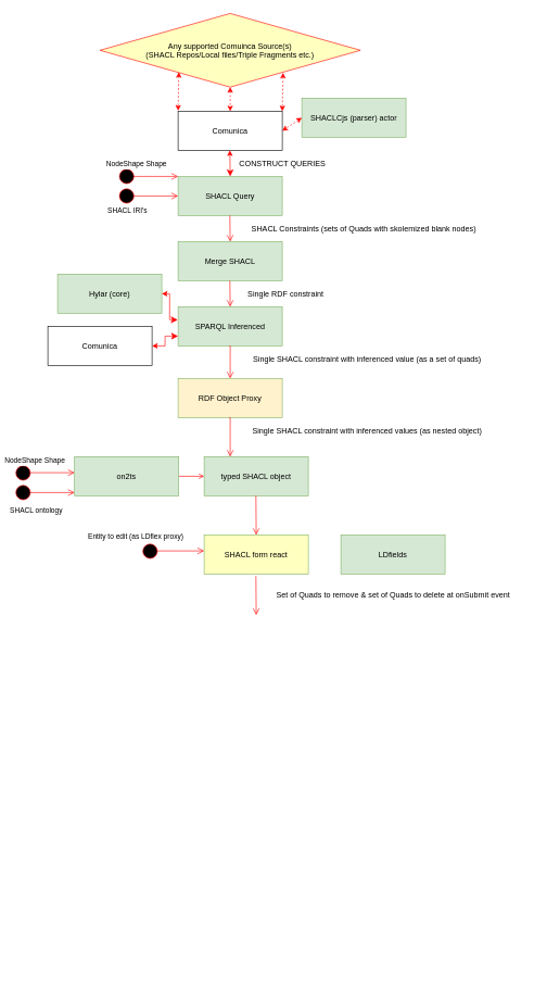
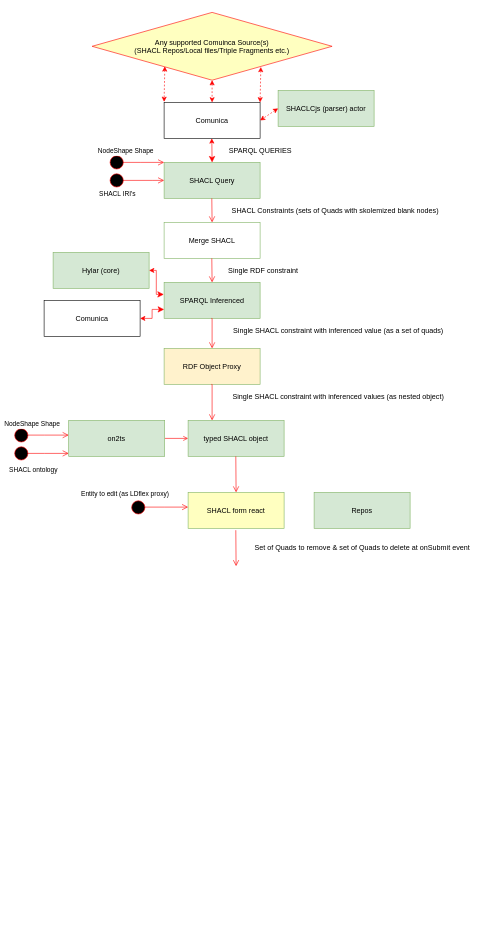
  <mxCell id="0" />
  <mxCell id="1" parent="0" />
  <mxCell id="2" value="" style="endArrow=open;strokeColor=#FF0000;endFill=1;rounded=0;exitX=1;exitY=0.5;exitDx=0;exitDy=0;" parent="1" source="29" edge="1"><mxGeometry relative="1" as="geometry"><mxPoint x="338.5" y="824.582" as="sourcePoint" /><mxPoint x="313" y="730" as="targetPoint" /></mxGeometry></mxCell>
  <mxCell id="3" value="SHACL Query" style="fillColor=#d5e8d4;strokeColor=#82b366;" vertex="1" parent="1"><mxGeometry x="273" y="270" width="160" height="60" as="geometry" /></mxCell>
  <mxCell id="4" value="" style="edgeStyle=elbowEdgeStyle;elbow=horizontal;verticalAlign=bottom;endArrow=open;endSize=8;strokeColor=#FF0000;endFill=1;rounded=0;entryX=0;entryY=0.5;entryDx=0;entryDy=0;" edge="1" parent="1" target="3"><mxGeometry x="140.5" y="-378" as="geometry"><mxPoint x="233.5" y="320" as="targetPoint" /><mxPoint x="193" y="300" as="sourcePoint" /><Array as="points"><mxPoint x="253" y="300" /><mxPoint x="243" y="310" /></Array></mxGeometry></mxCell>
  <mxCell id="5" value="" style="ellipse;shape=startState;fillColor=#000000;strokeColor=#ff0000;" vertex="1" parent="1"><mxGeometry x="179" y="285" width="30" height="30" as="geometry" /></mxCell>
  <mxCell id="6" value="Any supported Comuinca Source(s) &#10;(SHACL Repos/Local files/Triple Fragments etc.)" style="rhombus;fillColor=#ffffc0;strokeColor=#ff0000;" vertex="1" parent="1"><mxGeometry x="153" y="20" width="400" height="113" as="geometry" /></mxCell>
  <mxCell id="7" value="" style="edgeStyle=elbowEdgeStyle;elbow=horizontal;verticalAlign=bottom;endArrow=open;endSize=8;strokeColor=#FF0000;endFill=1;rounded=0;entryX=0;entryY=0.5;entryDx=0;entryDy=0;" edge="1" parent="1"><mxGeometry x="140.5" y="-408" as="geometry"><mxPoint x="273" y="270" as="targetPoint" /><mxPoint x="193" y="270" as="sourcePoint" /></mxGeometry></mxCell>
  <mxCell id="8" value="" style="ellipse;shape=startState;fillColor=#000000;strokeColor=#ff0000;" vertex="1" parent="1"><mxGeometry x="179" y="255" width="30" height="30" as="geometry" /></mxCell>
  <mxCell id="9" value="NodeShape Shape" style="edgeStyle=elbowEdgeStyle;elbow=horizontal;align=left;verticalAlign=top;endArrow=open;endSize=8;endFill=1;rounded=0;strokeColor=none;" edge="1" parent="1"><mxGeometry x="-1" y="-737" relative="1" as="geometry"><mxPoint x="513" y="946" as="targetPoint" /><mxPoint x="513" y="885.75" as="sourcePoint" /><mxPoint x="385" y="-648" as="offset" /></mxGeometry></mxCell>
  <mxCell id="10" value="" style="edgeStyle=elbowEdgeStyle;elbow=horizontal;verticalAlign=bottom;endArrow=classic;endSize=8;strokeColor=#FF0000;endFill=1;rounded=0;startArrow=classic;startFill=1;" edge="1" parent="1"><mxGeometry x="-40" y="-448" as="geometry"><mxPoint x="353" y="270" as="targetPoint" /><mxPoint x="352.5" y="230" as="sourcePoint" /><Array as="points"><mxPoint x="353" y="90" /></Array></mxGeometry></mxCell>
  <mxCell id="11" value="Comunica" style="" vertex="1" parent="1"><mxGeometry x="273" y="170" width="160" height="60" as="geometry" /></mxCell>
  <mxCell id="12" value="" style="endArrow=classic;strokeColor=#FF0000;endFill=1;rounded=0;dashed=1;entryX=0.5;entryY=0;entryDx=0;entryDy=0;startArrow=classic;startFill=1;" edge="1" parent="1" source="6" target="11"><mxGeometry relative="1" as="geometry"><mxPoint x="433.001" y="115" as="sourcePoint" /><mxPoint x="488.759" y="230" as="targetPoint" /></mxGeometry></mxCell>
  <mxCell id="13" value="" style="endArrow=classic;strokeColor=#FF0000;endFill=1;rounded=0;dashed=1;entryX=1;entryY=0;entryDx=0;entryDy=0;startArrow=classic;startFill=1;exitX=0.703;exitY=0.805;exitDx=0;exitDy=0;exitPerimeter=0;" edge="1" parent="1" source="6" target="11"><mxGeometry relative="1" as="geometry"><mxPoint x="433" y="120" as="sourcePoint" /><mxPoint x="363" y="180" as="targetPoint" /></mxGeometry></mxCell>
  <mxCell id="14" value="" style="endArrow=classic;strokeColor=#FF0000;endFill=1;rounded=0;dashed=1;entryX=1;entryY=0;entryDx=0;entryDy=0;startArrow=classic;startFill=1;exitX=0.703;exitY=0.805;exitDx=0;exitDy=0;exitPerimeter=0;" edge="1" parent="1"><mxGeometry relative="1" as="geometry"><mxPoint x="274.2" y="110.005" as="sourcePoint" /><mxPoint x="273" y="169.04" as="targetPoint" /></mxGeometry></mxCell>
  <mxCell id="15" value="" style="edgeStyle=elbowEdgeStyle;elbow=horizontal;verticalAlign=bottom;endArrow=open;endSize=8;strokeColor=#FF0000;endFill=1;rounded=0" edge="1" parent="1"><mxGeometry x="260" y="-328" as="geometry"><mxPoint x="353" y="370" as="targetPoint" /><mxPoint x="352.5" y="330" as="sourcePoint" /></mxGeometry></mxCell>
- <mxCell id="16" value="Merge SHACL" style="fillColor=#d5e8d4;strokeColor=#82b366;" vertex="1" parent="1"><mxGeometry x="273" y="370" width="160" height="60" as="geometry" /></mxCell>
+ <mxCell id="16" value="Merge SHACL" style="fillColor=#ffffff;strokeColor=#82b366;" vertex="1" parent="1"><mxGeometry x="273" y="370" width="160" height="60" as="geometry" /></mxCell>
  <mxCell id="17" value="" style="edgeStyle=elbowEdgeStyle;elbow=horizontal;verticalAlign=bottom;endArrow=open;endSize=8;strokeColor=#FF0000;endFill=1;rounded=0" edge="1" parent="1"><mxGeometry x="260" y="-228" as="geometry"><mxPoint x="353" y="470" as="targetPoint" /><mxPoint x="352.5" y="430" as="sourcePoint" /></mxGeometry></mxCell>
  <mxCell id="18" value="SPARQL Inferenced" style="fillColor=#d5e8d4;strokeColor=#82b366;" vertex="1" parent="1"><mxGeometry x="273" y="470" width="160" height="60" as="geometry" /></mxCell>
  <mxCell id="19" value="Hylar (core)" style="fillColor=#d5e8d4;strokeColor=#82b366;" vertex="1" parent="1"><mxGeometry x="88" y="420" width="160" height="60" as="geometry" /></mxCell>
  <mxCell id="20" value="Comunica" style="" vertex="1" parent="1"><mxGeometry x="73" width="160" height="60" as="geometry" y="500" /></mxCell>
  <mxCell id="21" value="SHACLCjs (parser) actor" style="fillColor=#d5e8d4;strokeColor=#82b366;" vertex="1" parent="1"><mxGeometry x="463" y="150" width="160" height="60" as="geometry" /></mxCell>
  <mxCell id="22" value="" style="endArrow=classic;strokeColor=#FF0000;endFill=1;rounded=0;dashed=1;entryX=1;entryY=0.5;entryDx=0;entryDy=0;startArrow=classic;startFill=1;exitX=0;exitY=0.5;exitDx=0;exitDy=0;" edge="1" parent="1" source="21" target="11"><mxGeometry relative="1" as="geometry"><mxPoint x="444.2" y="120.965" as="sourcePoint" /><mxPoint x="443" y="180" as="targetPoint" /></mxGeometry></mxCell>
  <mxCell id="23" value="" style="edgeStyle=elbowEdgeStyle;elbow=horizontal;verticalAlign=bottom;endArrow=classic;endSize=8;strokeColor=#FF0000;endFill=1;rounded=0;startArrow=classic;startFill=1;" edge="1" parent="1" source="19"><mxGeometry x="-120.5" y="-228" as="geometry"><mxPoint x="272.5" y="490" as="targetPoint" /><mxPoint x="272" y="450" as="sourcePoint" /><Array as="points" /></mxGeometry></mxCell>
  <mxCell id="24" value="" style="edgeStyle=elbowEdgeStyle;elbow=horizontal;verticalAlign=bottom;endArrow=classic;endSize=8;strokeColor=#FF0000;endFill=1;rounded=0;startArrow=classic;startFill=1;exitX=1;exitY=0.5;exitDx=0;exitDy=0;entryX=0;entryY=0.75;entryDx=0;entryDy=0;" edge="1" parent="1" source="20" target="18"><mxGeometry x="-110.5" y="-218" as="geometry"><mxPoint x="282.5" as="targetPoint" y="500" /><mxPoint x="243" y="480" as="sourcePoint" /><Array as="points" /></mxGeometry></mxCell>
  <mxCell id="25" value="SHACL IRI's" style="edgeStyle=elbowEdgeStyle;elbow=horizontal;align=left;verticalAlign=top;endArrow=open;endSize=8;endFill=1;rounded=0;strokeColor=none;" edge="1" parent="1"><mxGeometry x="-1" y="-718" relative="1" as="geometry"><mxPoint x="545" y="978" as="targetPoint" /><mxPoint x="545" y="917.75" as="sourcePoint" /><mxPoint x="336" y="-608" as="offset" /></mxGeometry></mxCell>
  <mxCell id="26" value="RDF Object Proxy" style="fillColor=#fff2cc;strokeColor=#82b366;" vertex="1" parent="1"><mxGeometry x="273" y="580" width="160" height="60" as="geometry" /></mxCell>
  <mxCell id="27" value="" style="edgeStyle=elbowEdgeStyle;elbow=horizontal;verticalAlign=bottom;endArrow=open;endSize=8;strokeColor=#FF0000;endFill=1;rounded=0;entryX=0.5;entryY=0;entryDx=0;entryDy=0;" edge="1" parent="1" target="26"><mxGeometry x="259.5" y="-128" as="geometry"><mxPoint x="353" y="560" as="targetPoint" /><mxPoint x="352" y="530" as="sourcePoint" /></mxGeometry></mxCell>
  <mxCell id="28" value="" style="edgeStyle=elbowEdgeStyle;elbow=horizontal;verticalAlign=bottom;endArrow=open;endSize=8;strokeColor=#FF0000;endFill=1;rounded=0;entryX=0.25;entryY=0;entryDx=0;entryDy=0;" edge="1" parent="1" target="36"><mxGeometry x="259.5" y="-18" as="geometry"><mxPoint x="353" y="690" as="targetPoint" /><mxPoint x="352" y="640" as="sourcePoint" /></mxGeometry></mxCell>
  <mxCell id="29" value="on2ts" style="fillColor=#d5e8d4;strokeColor=#82b366;" vertex="1" parent="1"><mxGeometry x="114" y="700" width="160" height="60" as="geometry" /></mxCell>
  <mxCell id="30" value="" style="edgeStyle=elbowEdgeStyle;elbow=horizontal;verticalAlign=bottom;endArrow=open;endSize=8;strokeColor=#FF0000;endFill=1;rounded=0;entryX=0;entryY=0.5;entryDx=0;entryDy=0;" edge="1" parent="1"><mxGeometry x="-18.5" y="46.5" as="geometry"><mxPoint x="114" y="724.5" as="targetPoint" /><mxPoint x="34" y="724.5" as="sourcePoint" /></mxGeometry></mxCell>
  <mxCell id="31" value="" style="ellipse;shape=startState;fillColor=#000000;strokeColor=#ff0000;" vertex="1" parent="1"><mxGeometry x="20" y="710" width="30" height="30" as="geometry" /></mxCell>
  <mxCell id="32" value="NodeShape Shape" style="edgeStyle=elbowEdgeStyle;elbow=horizontal;align=left;verticalAlign=top;endArrow=open;endSize=8;endFill=1;rounded=0;strokeColor=none;" edge="1" parent="1"><mxGeometry x="-1" y="-737" relative="1" as="geometry"><mxPoint x="357" y="1401" as="targetPoint" /><mxPoint x="357" y="1340.75" as="sourcePoint" /><mxPoint x="385" y="-648" as="offset" /></mxGeometry></mxCell>
  <mxCell id="33" value="" style="edgeStyle=elbowEdgeStyle;elbow=horizontal;verticalAlign=bottom;endArrow=open;endSize=8;strokeColor=#FF0000;endFill=1;rounded=0;entryX=0;entryY=0.5;entryDx=0;entryDy=0;" edge="1" parent="1"><mxGeometry x="-18.5" y="77" as="geometry"><mxPoint x="114" y="755" as="targetPoint" /><mxPoint x="34" y="755" as="sourcePoint" /></mxGeometry></mxCell>
  <mxCell id="34" value="" style="ellipse;shape=startState;fillColor=#000000;strokeColor=#ff0000;" vertex="1" parent="1"><mxGeometry x="20" y="740" width="30" height="30" as="geometry" /></mxCell>
  <mxCell id="35" value="SHACL ontology" style="edgeStyle=elbowEdgeStyle;elbow=horizontal;align=left;verticalAlign=top;endArrow=open;endSize=8;endFill=1;rounded=0;strokeColor=none;" edge="1" parent="1"><mxGeometry x="-1" y="-680" relative="1" as="geometry"><mxPoint x="367" y="1411" as="targetPoint" /><mxPoint x="367" y="1350.75" as="sourcePoint" /><mxPoint x="326" y="-581" as="offset" /></mxGeometry></mxCell>
  <mxCell id="36" value="typed SHACL object" style="fillColor=#d5e8d4;strokeColor=#82b366;" vertex="1" parent="1"><mxGeometry x="313" y="700" width="160" height="60" as="geometry" /></mxCell>
  <mxCell id="37" value="" style="edgeStyle=elbowEdgeStyle;elbow=horizontal;verticalAlign=bottom;endArrow=open;endSize=8;strokeColor=#FF0000;endFill=1;rounded=0;entryX=0.25;entryY=0;entryDx=0;entryDy=0;" edge="1" parent="1"><mxGeometry x="300" y="102" as="geometry"><mxPoint x="393.5" y="820" as="targetPoint" /><mxPoint x="392.5" y="760" as="sourcePoint" /></mxGeometry></mxCell>
  <mxCell id="38" value="SHACL form react" style="fillColor=#ffffc0;strokeColor=#82b366;" vertex="1" parent="1"><mxGeometry x="313" y="820" width="160" height="60" as="geometry" /></mxCell>
  <mxCell id="39" value="" style="edgeStyle=elbowEdgeStyle;elbow=horizontal;verticalAlign=bottom;endArrow=open;endSize=8;strokeColor=#FF0000;endFill=1;rounded=0;entryX=0;entryY=0.5;entryDx=0;entryDy=0;" edge="1" parent="1"><mxGeometry x="180.5" y="166.5" as="geometry"><mxPoint x="313" y="844.5" as="targetPoint" /><mxPoint x="233" y="844.5" as="sourcePoint" /></mxGeometry></mxCell>
  <mxCell id="40" value="" style="ellipse;shape=startState;fillColor=#000000;strokeColor=#ff0000;" vertex="1" parent="1"><mxGeometry x="215" y="830" width="30" height="30" as="geometry" /></mxCell>
  <mxCell id="41" value="Entity to edit (as LDflex proxy)" style="edgeStyle=elbowEdgeStyle;elbow=horizontal;align=left;verticalAlign=top;endArrow=open;endSize=8;endFill=1;rounded=0;strokeColor=none;" edge="1" parent="1"><mxGeometry x="-1" y="-774" relative="1" as="geometry"><mxPoint x="552" y="1521" as="targetPoint" /><mxPoint x="552" y="1460.75" as="sourcePoint" /><mxPoint x="355" y="-651" as="offset" /></mxGeometry></mxCell>
- <mxCell id="42" value="LDfields" style="fillColor=#d5e8d4;strokeColor=#82b366;" vertex="1" parent="1"><mxGeometry x="523" y="820" width="160" height="60" as="geometry" /></mxCell>
+ <mxCell id="42" value="Repos" style="fillColor=#d5e8d4;strokeColor=#82b366;" vertex="1" parent="1"><mxGeometry x="523" y="820" width="160" height="60" as="geometry" /></mxCell>
  <mxCell id="43" value="" style="edgeStyle=elbowEdgeStyle;elbow=horizontal;verticalAlign=bottom;endArrow=open;endSize=8;strokeColor=#FF0000;endFill=1;rounded=0;entryX=0.25;entryY=0;entryDx=0;entryDy=0;" edge="1" parent="1"><mxGeometry x="300" y="225" as="geometry"><mxPoint x="393.5" y="943" as="targetPoint" /><mxPoint x="392.5" y="883" as="sourcePoint" /></mxGeometry></mxCell>
  <mxCell id="44" value="Set of Quads to remove &amp;amp; set of Quads to delete at onSubmit event" style="text;html=1;resizable=0;autosize=1;align=center;verticalAlign=middle;points=[];fillColor=none;strokeColor=none;rounded=0;" vertex="1" parent="1"><mxGeometry x="388" y="903" width="430" height="20" as="geometry" /></mxCell>
  <mxCell id="45" value="Single SHACL constraint with inferenced values (as nested object)" style="text;html=1;resizable=0;autosize=1;align=center;verticalAlign=middle;points=[];fillColor=none;strokeColor=none;rounded=0;" vertex="1" parent="1"><mxGeometry x="353" y="650" width="420" height="20" as="geometry" /></mxCell>
  <mxCell id="46" value="Single SHACL constraint with inferenced value (as a set of quads)" style="text;html=1;resizable=0;autosize=1;align=center;verticalAlign=middle;points=[];fillColor=none;strokeColor=none;rounded=0;" vertex="1" parent="1"><mxGeometry x="353" y="540" width="420" height="20" as="geometry" /></mxCell>
  <mxCell id="47" value="Single RDF constraint" style="text;html=1;resizable=0;autosize=1;align=center;verticalAlign=middle;points=[];fillColor=none;strokeColor=none;rounded=0;" vertex="1" parent="1"><mxGeometry x="353" y="440" width="170" height="20" as="geometry" /></mxCell>
  <mxCell id="48" value="SHACL Constraints (sets of Quads with skolemized blank nodes)" style="text;html=1;resizable=0;autosize=1;align=center;verticalAlign=middle;points=[];fillColor=none;strokeColor=none;rounded=0;" vertex="1" parent="1"><mxGeometry x="353" y="340" width="410" height="20" as="geometry" /></mxCell>
- <mxCell id="49" value="CONSTRUCT QUERIES" style="text;html=1;resizable=0;autosize=1;align=center;verticalAlign=middle;points=[];fillColor=none;strokeColor=none;rounded=0;" vertex="1" parent="1"><mxGeometry x="353" y="240" width="160" height="20" as="geometry" /></mxCell>
+ <mxCell id="49" value="SPARQL QUERIES" style="text;html=1;resizable=0;autosize=1;align=center;verticalAlign=middle;points=[];fillColor=none;strokeColor=none;rounded=0;" vertex="1" parent="1"><mxGeometry x="353" y="240" width="160" height="20" as="geometry" /></mxCell>
